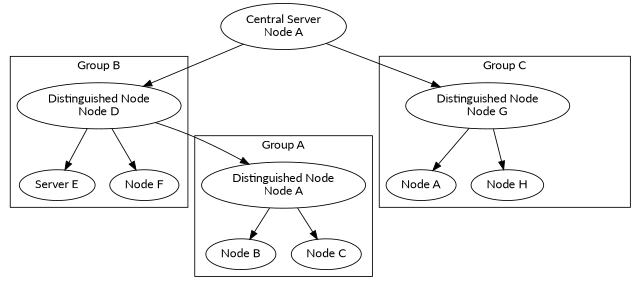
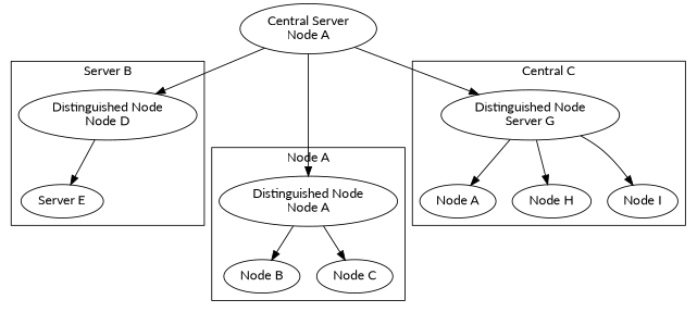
  digraph {
    fontname=Lato
    node [fontname=Lato]
    edge [fontname=Lato]
    n1 [label="Distinguished Node\nNode A"]
    "Node B"
    "Node C"
    n4 [label="Distinguished Node\nNode D"]
    n5 [label="Server E"]
-   "Node F"
-   n7 [label="Distinguished Node\nNode G"]
+   n7 [label="Distinguished Node\nServer G"]
    n8 [label="Node A"]
    "Node H"
+   "Node I"
    n11 [label="Central Server\nNode A"]
    subgraph cluster_1 {
-     label="Group A"
+     label="Node A"
      n1
      "Node B"
      "Node C"
    }
    subgraph cluster_2 {
-     label="Group B"
+     label="Server B"
      n4
      n5
-     "Node F"
    }
    subgraph cluster_3 {
-     label="Group C"
+     label="Central C"
      n7
      n8
      "Node H"
+     "Node I"
    }
    n1 -> "Node B"
    n1 -> "Node C"
    n4 -> n5
-   n4 -> "Node F"
    n7 -> n8
    n7 -> "Node H"
-   n4 -> n1
+   n7 -> "Node I"
+   n11 -> n1
    n11 -> n4
    n11 -> n7
  }
